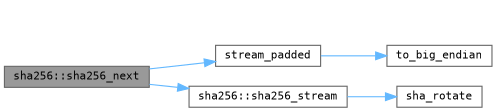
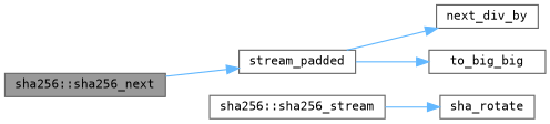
  digraph {
    fontname="DejaVu Sans Mono"
    rankdir=LR
    node [color=grey40 fillcolor=white fontname="DejaVu Sans Mono" fontsize=10 shape=box style=filled]
    edge [color=steelblue1 fontname="DejaVu Sans Mono" fontsize=10 labelfontname=Helvetica labelfontsize=10 style=solid]
    n1 [color=gray40 fillcolor=grey60 fontcolor=black height=0.2 label="sha256::sha256_next" width=0.4]
    n2 [height=0.2 label=stream_padded width=0.4]
    n3 [height=0.2 label="sha256::sha256_stream" width=0.4]
-   n5 [height=0.2 label=to_big_endian width=0.4]
+   n4 [height=0.2 label=next_div_by width=0.4]
+   n5 [height=0.2 label=to_big_big width=0.4]
    n6 [height=0.2 label=sha_rotate width=0.4]
    n1 -> n2
-   n1 -> n3
+   n2 -> n4
    n2 -> n5
    n3 -> n6
  }
